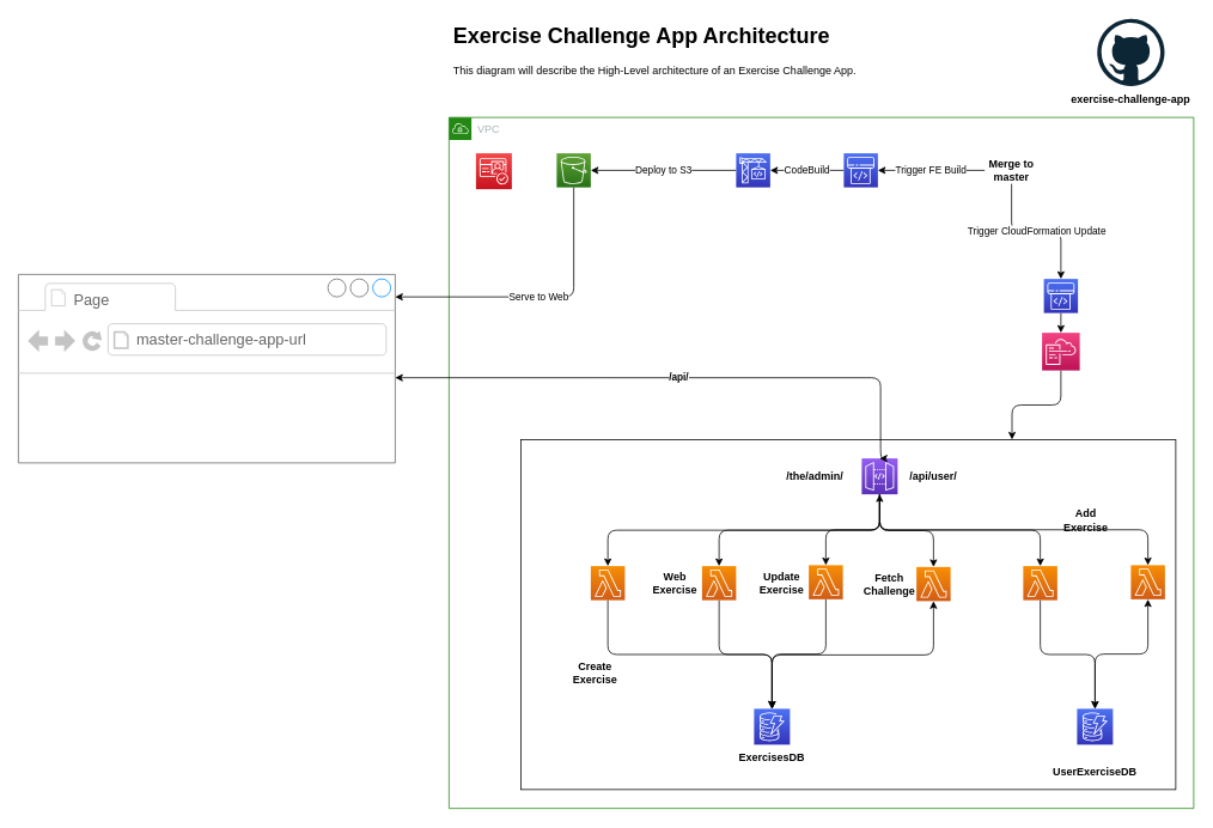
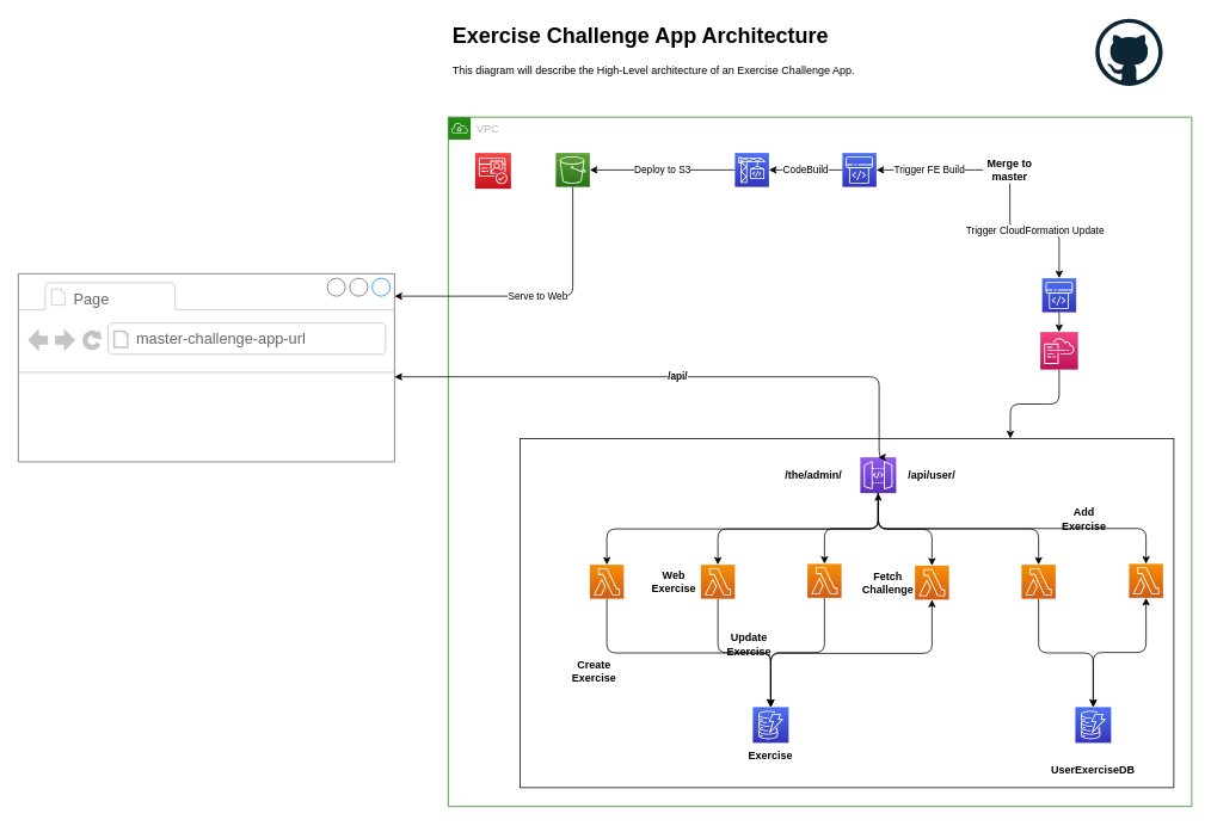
  <mxCell id="0" />
  <mxCell id="1" parent="0" />
  <mxCell id="2" value="VPC" style="points=[[0,0],[0.25,0],[0.5,0],[0.75,0],[1,0],[1,0.25],[1,0.5],[1,0.75],[1,1],[0.75,1],[0.5,1],[0.25,1],[0,1],[0,0.75],[0,0.5],[0,0.25]];outlineConnect=0;gradientColor=none;html=1;whiteSpace=wrap;fontSize=12;fontStyle=0;container=1;pointerEvents=0;collapsible=0;recursiveResize=0;shape=mxgraph.aws4.group;grIcon=mxgraph.aws4.group_vpc;strokeColor=#248814;fillColor=none;verticalAlign=top;align=left;spacingLeft=30;fontColor=#AAB7B8;dashed=0;" vertex="1" parent="1"><mxGeometry x="500" y="130" width="830" height="770" as="geometry" /></mxCell>
  <mxCell id="3" value="" style="rounded=0;whiteSpace=wrap;html=1;" vertex="1" parent="2"><mxGeometry x="80" y="359" width="730" height="390" as="geometry" /></mxCell>
  <mxCell id="4" value="Deploy to S3" style="edgeStyle=orthogonalEdgeStyle;rounded=0;orthogonalLoop=1;jettySize=auto;html=1;exitX=0;exitY=0.5;exitDx=0;exitDy=0;exitPerimeter=0;entryX=1;entryY=0.5;entryDx=0;entryDy=0;entryPerimeter=0;" edge="1" parent="2" source="5" target="8"><mxGeometry relative="1" as="geometry" /></mxCell>
  <mxCell id="5" value="" style="sketch=0;points=[[0,0,0],[0.25,0,0],[0.5,0,0],[0.75,0,0],[1,0,0],[0,1,0],[0.25,1,0],[0.5,1,0],[0.75,1,0],[1,1,0],[0,0.25,0],[0,0.5,0],[0,0.75,0],[1,0.25,0],[1,0.5,0],[1,0.75,0]];outlineConnect=0;fontColor=#232F3E;gradientColor=#4D72F3;gradientDirection=north;fillColor=#3334B9;strokeColor=#ffffff;dashed=0;verticalLabelPosition=bottom;verticalAlign=top;align=center;html=1;fontSize=12;fontStyle=0;aspect=fixed;shape=mxgraph.aws4.resourceIcon;resIcon=mxgraph.aws4.codebuild;" vertex="1" parent="2"><mxGeometry x="320" y="40" width="38" height="38" as="geometry" /></mxCell>
  <mxCell id="6" value="CodeBuild" style="edgeStyle=orthogonalEdgeStyle;rounded=0;orthogonalLoop=1;jettySize=auto;html=1;exitX=0;exitY=0.5;exitDx=0;exitDy=0;exitPerimeter=0;entryX=1;entryY=0.5;entryDx=0;entryDy=0;entryPerimeter=0;" edge="1" parent="2" source="7" target="5"><mxGeometry relative="1" as="geometry" /></mxCell>
  <mxCell id="7" value="" style="sketch=0;points=[[0,0,0],[0.25,0,0],[0.5,0,0],[0.75,0,0],[1,0,0],[0,1,0],[0.25,1,0],[0.5,1,0],[0.75,1,0],[1,1,0],[0,0.25,0],[0,0.5,0],[0,0.75,0],[1,0.25,0],[1,0.5,0],[1,0.75,0]];outlineConnect=0;fontColor=#232F3E;gradientColor=#4D72F3;gradientDirection=north;fillColor=#3334B9;strokeColor=#ffffff;dashed=0;verticalLabelPosition=bottom;verticalAlign=top;align=center;html=1;fontSize=12;fontStyle=0;aspect=fixed;shape=mxgraph.aws4.resourceIcon;resIcon=mxgraph.aws4.codepipeline;" vertex="1" parent="2"><mxGeometry x="440" y="40" width="38" height="38" as="geometry" /></mxCell>
  <mxCell id="8" value="" style="sketch=0;points=[[0,0,0],[0.25,0,0],[0.5,0,0],[0.75,0,0],[1,0,0],[0,1,0],[0.25,1,0],[0.5,1,0],[0.75,1,0],[1,1,0],[0,0.25,0],[0,0.5,0],[0,0.75,0],[1,0.25,0],[1,0.5,0],[1,0.75,0]];outlineConnect=0;fontColor=#232F3E;gradientColor=#60A337;gradientDirection=north;fillColor=#277116;strokeColor=#ffffff;dashed=0;verticalLabelPosition=bottom;verticalAlign=top;align=center;html=1;fontSize=12;fontStyle=0;aspect=fixed;shape=mxgraph.aws4.resourceIcon;resIcon=mxgraph.aws4.s3;" vertex="1" parent="2"><mxGeometry x="120" y="40" width="38" height="38" as="geometry" /></mxCell>
  <mxCell id="9" value="Trigger FE Build" style="edgeStyle=orthogonalEdgeStyle;rounded=0;orthogonalLoop=1;jettySize=auto;html=1;exitX=0;exitY=0.5;exitDx=0;exitDy=0;entryX=1;entryY=0.5;entryDx=0;entryDy=0;entryPerimeter=0;" edge="1" parent="2" source="11" target="7"><mxGeometry relative="1" as="geometry" /></mxCell>
  <mxCell id="10" value="Trigger CloudFormation Update" style="edgeStyle=orthogonalEdgeStyle;rounded=1;orthogonalLoop=1;jettySize=auto;html=1;exitX=0.5;exitY=1;exitDx=0;exitDy=0;entryX=0.5;entryY=0;entryDx=0;entryDy=0;entryPerimeter=0;startArrow=none;startFill=0;" edge="1" parent="2" source="11" target="45"><mxGeometry relative="1" as="geometry" /></mxCell>
  <mxCell id="11" value="Merge to master" style="text;html=1;strokeColor=none;fillColor=none;align=center;verticalAlign=middle;whiteSpace=wrap;rounded=0;fontStyle=1" vertex="1" parent="2"><mxGeometry x="597" y="44" width="60" height="30" as="geometry" /></mxCell>
  <mxCell id="12" value="" style="sketch=0;points=[[0,0,0],[0.25,0,0],[0.5,0,0],[0.75,0,0],[1,0,0],[0,1,0],[0.25,1,0],[0.5,1,0],[0.75,1,0],[1,1,0],[0,0.25,0],[0,0.5,0],[0,0.75,0],[1,0.25,0],[1,0.5,0],[1,0.75,0]];outlineConnect=0;fontColor=#232F3E;gradientColor=#4D72F3;gradientDirection=north;fillColor=#3334B9;strokeColor=#ffffff;dashed=0;verticalLabelPosition=bottom;verticalAlign=top;align=center;html=1;fontSize=12;fontStyle=0;aspect=fixed;shape=mxgraph.aws4.resourceIcon;resIcon=mxgraph.aws4.dynamodb;" vertex="1" parent="2"><mxGeometry x="700" y="659" width="40" height="40" as="geometry" /></mxCell>
  <mxCell id="13" value="" style="group" vertex="1" connectable="0" parent="2"><mxGeometry x="20" y="40" width="60" height="70" as="geometry" /></mxCell>
  <mxCell id="14" value="" style="sketch=0;points=[[0,0,0],[0.25,0,0],[0.5,0,0],[0.75,0,0],[1,0,0],[0,1,0],[0.25,1,0],[0.5,1,0],[0.75,1,0],[1,1,0],[0,0.25,0],[0,0.5,0],[0,0.75,0],[1,0.25,0],[1,0.5,0],[1,0.75,0]];outlineConnect=0;fontColor=#232F3E;gradientColor=#F54749;gradientDirection=north;fillColor=#C7131F;strokeColor=#ffffff;dashed=0;verticalLabelPosition=bottom;verticalAlign=top;align=center;html=1;fontSize=12;fontStyle=0;aspect=fixed;shape=mxgraph.aws4.resourceIcon;resIcon=mxgraph.aws4.cognito;" vertex="1" parent="13"><mxGeometry x="10" width="40" height="40" as="geometry" /></mxCell>
  <mxCell id="15" value="UserExerciseDB" style="text;html=1;strokeColor=none;fillColor=none;align=center;verticalAlign=middle;whiteSpace=wrap;rounded=0;fontStyle=1" vertex="1" parent="2"><mxGeometry x="690" y="714" width="60" height="30" as="geometry" /></mxCell>
  <mxCell id="16" style="edgeStyle=orthogonalEdgeStyle;rounded=1;orthogonalLoop=1;jettySize=auto;html=1;exitX=0.5;exitY=1;exitDx=0;exitDy=0;exitPerimeter=0;entryX=0.5;entryY=0;entryDx=0;entryDy=0;entryPerimeter=0;" edge="1" parent="2" source="47" target="23"><mxGeometry relative="1" as="geometry" /></mxCell>
  <mxCell id="17" style="edgeStyle=orthogonalEdgeStyle;rounded=1;orthogonalLoop=1;jettySize=auto;html=1;exitX=0.5;exitY=1;exitDx=0;exitDy=0;exitPerimeter=0;entryX=0.5;entryY=0;entryDx=0;entryDy=0;entryPerimeter=0;" edge="1" parent="2" source="47" target="26"><mxGeometry relative="1" as="geometry" /></mxCell>
  <mxCell id="18" style="edgeStyle=orthogonalEdgeStyle;rounded=1;orthogonalLoop=1;jettySize=auto;html=1;exitX=0.5;exitY=1;exitDx=0;exitDy=0;exitPerimeter=0;entryX=0.5;entryY=0;entryDx=0;entryDy=0;entryPerimeter=0;" edge="1" parent="2" source="47" target="29"><mxGeometry relative="1" as="geometry" /></mxCell>
  <mxCell id="19" style="edgeStyle=orthogonalEdgeStyle;rounded=1;orthogonalLoop=1;jettySize=auto;html=1;exitX=0.5;exitY=1;exitDx=0;exitDy=0;exitPerimeter=0;entryX=0.5;entryY=0;entryDx=0;entryDy=0;entryPerimeter=0;startArrow=classic;startFill=1;" edge="1" parent="2" source="47" target="38"><mxGeometry relative="1" as="geometry" /></mxCell>
  <mxCell id="20" style="edgeStyle=orthogonalEdgeStyle;rounded=1;orthogonalLoop=1;jettySize=auto;html=1;exitX=0.5;exitY=1;exitDx=0;exitDy=0;exitPerimeter=0;entryX=0.5;entryY=0;entryDx=0;entryDy=0;entryPerimeter=0;" edge="1" parent="2" source="47" target="35"><mxGeometry relative="1" as="geometry" /></mxCell>
  <mxCell id="21" style="edgeStyle=orthogonalEdgeStyle;rounded=1;orthogonalLoop=1;jettySize=auto;html=1;exitX=0.5;exitY=1;exitDx=0;exitDy=0;exitPerimeter=0;entryX=0.5;entryY=0;entryDx=0;entryDy=0;entryPerimeter=0;startArrow=none;startFill=0;" edge="1" parent="2" source="47" target="41"><mxGeometry relative="1" as="geometry" /></mxCell>
  <mxCell id="22" style="edgeStyle=orthogonalEdgeStyle;rounded=1;orthogonalLoop=1;jettySize=auto;html=1;exitX=0.5;exitY=1;exitDx=0;exitDy=0;exitPerimeter=0;entryX=0.5;entryY=0;entryDx=0;entryDy=0;entryPerimeter=0;" edge="1" parent="2" source="23" target="32"><mxGeometry relative="1" as="geometry" /></mxCell>
  <mxCell id="23" value="" style="sketch=0;points=[[0,0,0],[0.25,0,0],[0.5,0,0],[0.75,0,0],[1,0,0],[0,1,0],[0.25,1,0],[0.5,1,0],[0.75,1,0],[1,1,0],[0,0.25,0],[0,0.5,0],[0,0.75,0],[1,0.25,0],[1,0.5,0],[1,0.75,0]];outlineConnect=0;fontColor=#232F3E;gradientColor=#F78E04;gradientDirection=north;fillColor=#D05C17;strokeColor=#ffffff;dashed=0;verticalLabelPosition=bottom;verticalAlign=top;align=center;html=1;fontSize=12;fontStyle=0;aspect=fixed;shape=mxgraph.aws4.resourceIcon;resIcon=mxgraph.aws4.lambda;" vertex="1" parent="2"><mxGeometry x="158" y="500" width="38" height="38" as="geometry" /></mxCell>
  <mxCell id="24" value="Create Exercise" style="text;html=1;strokeColor=none;fillColor=none;align=center;verticalAlign=middle;whiteSpace=wrap;rounded=0;fontStyle=1" vertex="1" parent="2"><mxGeometry x="133" y="604" width="60" height="30" as="geometry" /></mxCell>
  <mxCell id="25" style="edgeStyle=orthogonalEdgeStyle;rounded=1;orthogonalLoop=1;jettySize=auto;html=1;exitX=0.5;exitY=1;exitDx=0;exitDy=0;exitPerimeter=0;entryX=0.5;entryY=0;entryDx=0;entryDy=0;entryPerimeter=0;" edge="1" parent="2" source="26" target="32"><mxGeometry relative="1" as="geometry" /></mxCell>
  <mxCell id="26" value="" style="sketch=0;points=[[0,0,0],[0.25,0,0],[0.5,0,0],[0.75,0,0],[1,0,0],[0,1,0],[0.25,1,0],[0.5,1,0],[0.75,1,0],[1,1,0],[0,0.25,0],[0,0.5,0],[0,0.75,0],[1,0.25,0],[1,0.5,0],[1,0.75,0]];outlineConnect=0;fontColor=#232F3E;gradientColor=#F78E04;gradientDirection=north;fillColor=#D05C17;strokeColor=#ffffff;dashed=0;verticalLabelPosition=bottom;verticalAlign=top;align=center;html=1;fontSize=12;fontStyle=0;aspect=fixed;shape=mxgraph.aws4.resourceIcon;resIcon=mxgraph.aws4.lambda;" vertex="1" parent="2"><mxGeometry x="282" y="500" width="38" height="38" as="geometry" /></mxCell>
  <mxCell id="27" value="Web Exercise" style="text;html=1;strokeColor=none;fillColor=none;align=center;verticalAlign=middle;whiteSpace=wrap;rounded=0;fontStyle=1" vertex="1" parent="2"><mxGeometry x="222" y="504" width="60" height="30" as="geometry" /></mxCell>
  <mxCell id="28" style="edgeStyle=orthogonalEdgeStyle;rounded=1;orthogonalLoop=1;jettySize=auto;html=1;exitX=0.5;exitY=1;exitDx=0;exitDy=0;exitPerimeter=0;entryX=0.5;entryY=0;entryDx=0;entryDy=0;entryPerimeter=0;" edge="1" parent="2" source="29" target="32"><mxGeometry relative="1" as="geometry" /></mxCell>
  <mxCell id="29" value="" style="sketch=0;points=[[0,0,0],[0.25,0,0],[0.5,0,0],[0.75,0,0],[1,0,0],[0,1,0],[0.25,1,0],[0.5,1,0],[0.75,1,0],[1,1,0],[0,0.25,0],[0,0.5,0],[0,0.75,0],[1,0.25,0],[1,0.5,0],[1,0.75,0]];outlineConnect=0;fontColor=#232F3E;gradientColor=#F78E04;gradientDirection=north;fillColor=#D05C17;strokeColor=#ffffff;dashed=0;verticalLabelPosition=bottom;verticalAlign=top;align=center;html=1;fontSize=12;fontStyle=0;aspect=fixed;shape=mxgraph.aws4.resourceIcon;resIcon=mxgraph.aws4.lambda;" vertex="1" parent="2"><mxGeometry x="401" y="499" width="38" height="38" as="geometry" /></mxCell>
- <mxCell id="30" value="Update Exercise" style="text;html=1;strokeColor=none;fillColor=none;align=center;verticalAlign=middle;whiteSpace=wrap;rounded=0;fontStyle=1" vertex="1" parent="2"><mxGeometry x="341" y="504" width="60" height="30" as="geometry" /></mxCell>
+ <mxCell id="30" value="Update Exercise" style="text;html=1;strokeColor=none;fillColor=none;align=center;verticalAlign=middle;whiteSpace=wrap;rounded=0;fontStyle=1" vertex="1" parent="2"><mxGeometry x="306" y="574" width="60" height="30" as="geometry" /></mxCell>
  <mxCell id="31" value="" style="group" vertex="1" connectable="0" parent="2"><mxGeometry x="330" y="659" width="60" height="70" as="geometry" /></mxCell>
  <mxCell id="32" value="" style="sketch=0;points=[[0,0,0],[0.25,0,0],[0.5,0,0],[0.75,0,0],[1,0,0],[0,1,0],[0.25,1,0],[0.5,1,0],[0.75,1,0],[1,1,0],[0,0.25,0],[0,0.5,0],[0,0.75,0],[1,0.25,0],[1,0.5,0],[1,0.75,0]];outlineConnect=0;fontColor=#232F3E;gradientColor=#4D72F3;gradientDirection=north;fillColor=#3334B9;strokeColor=#ffffff;dashed=0;verticalLabelPosition=bottom;verticalAlign=top;align=center;html=1;fontSize=12;fontStyle=0;aspect=fixed;shape=mxgraph.aws4.resourceIcon;resIcon=mxgraph.aws4.dynamodb;" vertex="1" parent="31"><mxGeometry x="10" width="40" height="40" as="geometry" /></mxCell>
- <mxCell id="33" value="ExercisesDB" style="text;html=1;strokeColor=none;fillColor=none;align=center;verticalAlign=middle;whiteSpace=wrap;rounded=0;fontStyle=1" vertex="1" parent="31"><mxGeometry y="40" width="60" height="30" as="geometry" /></mxCell>
+ <mxCell id="33" value="Exercise" style="text;html=1;strokeColor=none;fillColor=none;align=center;verticalAlign=middle;whiteSpace=wrap;rounded=0;fontStyle=1" vertex="1" parent="31"><mxGeometry y="40" width="60" height="30" as="geometry" /></mxCell>
  <mxCell id="34" style="edgeStyle=orthogonalEdgeStyle;rounded=1;orthogonalLoop=1;jettySize=auto;html=1;exitX=0.5;exitY=1;exitDx=0;exitDy=0;exitPerimeter=0;entryX=0.5;entryY=0;entryDx=0;entryDy=0;entryPerimeter=0;startArrow=none;startFill=0;" edge="1" parent="2" source="35" target="12"><mxGeometry relative="1" as="geometry" /></mxCell>
  <mxCell id="35" value="" style="sketch=0;points=[[0,0,0],[0.25,0,0],[0.5,0,0],[0.75,0,0],[1,0,0],[0,1,0],[0.25,1,0],[0.5,1,0],[0.75,1,0],[1,1,0],[0,0.25,0],[0,0.5,0],[0,0.75,0],[1,0.25,0],[1,0.5,0],[1,0.75,0]];outlineConnect=0;fontColor=#232F3E;gradientColor=#F78E04;gradientDirection=north;fillColor=#D05C17;strokeColor=#ffffff;dashed=0;verticalLabelPosition=bottom;verticalAlign=top;align=center;html=1;fontSize=12;fontStyle=0;aspect=fixed;shape=mxgraph.aws4.resourceIcon;resIcon=mxgraph.aws4.lambda;" vertex="1" parent="2"><mxGeometry x="640" y="500" width="38" height="38" as="geometry" /></mxCell>
  <mxCell id="36" value="Add Exercise" style="text;html=1;strokeColor=none;fillColor=none;align=center;verticalAlign=middle;whiteSpace=wrap;rounded=0;fontStyle=1" vertex="1" parent="2"><mxGeometry x="680" y="434" width="60" height="30" as="geometry" /></mxCell>
  <mxCell id="37" style="edgeStyle=orthogonalEdgeStyle;rounded=1;orthogonalLoop=1;jettySize=auto;html=1;exitX=0.5;exitY=1;exitDx=0;exitDy=0;exitPerimeter=0;entryX=0.5;entryY=0;entryDx=0;entryDy=0;entryPerimeter=0;startArrow=classic;startFill=1;" edge="1" parent="2" source="38" target="32"><mxGeometry relative="1" as="geometry" /></mxCell>
  <mxCell id="38" value="" style="sketch=0;points=[[0,0,0],[0.25,0,0],[0.5,0,0],[0.75,0,0],[1,0,0],[0,1,0],[0.25,1,0],[0.5,1,0],[0.75,1,0],[1,1,0],[0,0.25,0],[0,0.5,0],[0,0.75,0],[1,0.25,0],[1,0.5,0],[1,0.75,0]];outlineConnect=0;fontColor=#232F3E;gradientColor=#F78E04;gradientDirection=north;fillColor=#D05C17;strokeColor=#ffffff;dashed=0;verticalLabelPosition=bottom;verticalAlign=top;align=center;html=1;fontSize=12;fontStyle=0;aspect=fixed;shape=mxgraph.aws4.resourceIcon;resIcon=mxgraph.aws4.lambda;" vertex="1" parent="2"><mxGeometry x="521" y="501" width="38" height="38" as="geometry" /></mxCell>
  <mxCell id="39" value="Fetch Challenge" style="text;html=1;strokeColor=none;fillColor=none;align=center;verticalAlign=middle;whiteSpace=wrap;rounded=0;fontStyle=1" vertex="1" parent="2"><mxGeometry x="461" y="505" width="60" height="30" as="geometry" /></mxCell>
  <mxCell id="40" style="edgeStyle=orthogonalEdgeStyle;rounded=1;orthogonalLoop=1;jettySize=auto;html=1;exitX=0.5;exitY=1;exitDx=0;exitDy=0;exitPerimeter=0;entryX=0.5;entryY=0;entryDx=0;entryDy=0;entryPerimeter=0;startArrow=classic;startFill=1;" edge="1" parent="2" source="41" target="12"><mxGeometry relative="1" as="geometry" /></mxCell>
  <mxCell id="41" value="" style="sketch=0;points=[[0,0,0],[0.25,0,0],[0.5,0,0],[0.75,0,0],[1,0,0],[0,1,0],[0.25,1,0],[0.5,1,0],[0.75,1,0],[1,1,0],[0,0.25,0],[0,0.5,0],[0,0.75,0],[1,0.25,0],[1,0.5,0],[1,0.75,0]];outlineConnect=0;fontColor=#232F3E;gradientColor=#F78E04;gradientDirection=north;fillColor=#D05C17;strokeColor=#ffffff;dashed=0;verticalLabelPosition=bottom;verticalAlign=top;align=center;html=1;fontSize=12;fontStyle=0;aspect=fixed;shape=mxgraph.aws4.resourceIcon;resIcon=mxgraph.aws4.lambda;" vertex="1" parent="2"><mxGeometry x="760" y="499" width="38" height="38" as="geometry" /></mxCell>
  <mxCell id="42" style="edgeStyle=orthogonalEdgeStyle;rounded=1;orthogonalLoop=1;jettySize=auto;html=1;exitX=0.5;exitY=1;exitDx=0;exitDy=0;exitPerimeter=0;entryX=0.75;entryY=0;entryDx=0;entryDy=0;startArrow=none;startFill=0;" edge="1" parent="2" source="43" target="3"><mxGeometry relative="1" as="geometry" /></mxCell>
  <mxCell id="43" value="" style="sketch=0;points=[[0,0,0],[0.25,0,0],[0.5,0,0],[0.75,0,0],[1,0,0],[0,1,0],[0.25,1,0],[0.5,1,0],[0.75,1,0],[1,1,0],[0,0.25,0],[0,0.5,0],[0,0.75,0],[1,0.25,0],[1,0.5,0],[1,0.75,0]];points=[[0,0,0],[0.25,0,0],[0.5,0,0],[0.75,0,0],[1,0,0],[0,1,0],[0.25,1,0],[0.5,1,0],[0.75,1,0],[1,1,0],[0,0.25,0],[0,0.5,0],[0,0.75,0],[1,0.25,0],[1,0.5,0],[1,0.75,0]];outlineConnect=0;fontColor=#232F3E;gradientColor=#F34482;gradientDirection=north;fillColor=#BC1356;strokeColor=#ffffff;dashed=0;verticalLabelPosition=bottom;verticalAlign=top;align=center;html=1;fontSize=12;fontStyle=0;aspect=fixed;shape=mxgraph.aws4.resourceIcon;resIcon=mxgraph.aws4.cloudformation;" vertex="1" parent="2"><mxGeometry x="661" y="240" width="42" height="42" as="geometry" /></mxCell>
  <mxCell id="44" style="edgeStyle=orthogonalEdgeStyle;rounded=1;orthogonalLoop=1;jettySize=auto;html=1;exitX=0.5;exitY=1;exitDx=0;exitDy=0;exitPerimeter=0;entryX=0.5;entryY=0;entryDx=0;entryDy=0;entryPerimeter=0;startArrow=none;startFill=0;" edge="1" parent="2" source="45" target="43"><mxGeometry relative="1" as="geometry" /></mxCell>
  <mxCell id="45" value="" style="sketch=0;points=[[0,0,0],[0.25,0,0],[0.5,0,0],[0.75,0,0],[1,0,0],[0,1,0],[0.25,1,0],[0.5,1,0],[0.75,1,0],[1,1,0],[0,0.25,0],[0,0.5,0],[0,0.75,0],[1,0.25,0],[1,0.5,0],[1,0.75,0]];outlineConnect=0;fontColor=#232F3E;gradientColor=#4D72F3;gradientDirection=north;fillColor=#3334B9;strokeColor=#ffffff;dashed=0;verticalLabelPosition=bottom;verticalAlign=top;align=center;html=1;fontSize=12;fontStyle=0;aspect=fixed;shape=mxgraph.aws4.resourceIcon;resIcon=mxgraph.aws4.codepipeline;" vertex="1" parent="2"><mxGeometry x="663" y="180" width="38" height="38" as="geometry" /></mxCell>
  <mxCell id="46" value="" style="group" vertex="1" connectable="0" parent="2"><mxGeometry x="378" y="380" width="202" height="40" as="geometry" /></mxCell>
  <mxCell id="47" value="" style="sketch=0;points=[[0,0,0],[0.25,0,0],[0.5,0,0],[0.75,0,0],[1,0,0],[0,1,0],[0.25,1,0],[0.5,1,0],[0.75,1,0],[1,1,0],[0,0.25,0],[0,0.5,0],[0,0.75,0],[1,0.25,0],[1,0.5,0],[1,0.75,0]];outlineConnect=0;fontColor=#232F3E;gradientColor=#945DF2;gradientDirection=north;fillColor=#5A30B5;strokeColor=#ffffff;dashed=0;verticalLabelPosition=bottom;verticalAlign=top;align=center;html=1;fontSize=12;fontStyle=0;aspect=fixed;shape=mxgraph.aws4.resourceIcon;resIcon=mxgraph.aws4.api_gateway;" vertex="1" parent="46"><mxGeometry x="82" width="40" height="40" as="geometry" /></mxCell>
  <mxCell id="48" value="/the/admin/" style="text;html=1;strokeColor=none;fillColor=none;align=center;verticalAlign=middle;whiteSpace=wrap;rounded=0;fontStyle=1" vertex="1" parent="46"><mxGeometry y="5" width="60" height="30" as="geometry" /></mxCell>
  <mxCell id="49" value="/api/user/" style="text;html=1;strokeColor=none;fillColor=none;align=center;verticalAlign=middle;whiteSpace=wrap;rounded=0;fontStyle=1" vertex="1" parent="46"><mxGeometry x="132" y="5" width="60" height="30" as="geometry" /></mxCell>
  <mxCell id="50" value="&lt;h1&gt;Exercise Challenge App Architecture&lt;/h1&gt;&lt;p&gt;This diagram will describe the High-Level architecture of an Exercise Challenge App.&amp;nbsp;&lt;/p&gt;" style="text;html=1;strokeColor=none;fillColor=none;spacing=5;spacingTop=-20;whiteSpace=wrap;overflow=hidden;rounded=0;" vertex="1" parent="1"><mxGeometry x="500" y="20" width="490" height="120" as="geometry" /></mxCell>
  <mxCell id="51" value="" style="group" vertex="1" connectable="0" parent="1"><mxGeometry x="1190" y="20" width="140" height="105" as="geometry" /></mxCell>
  <mxCell id="52" value="" style="dashed=0;outlineConnect=0;html=1;align=center;labelPosition=center;verticalLabelPosition=bottom;verticalAlign=top;shape=mxgraph.weblogos.github" vertex="1" parent="51"><mxGeometry x="32.5" width="75" height="75" as="geometry" /></mxCell>
- <mxCell id="53" value="exercise-challenge-app" style="text;html=1;strokeColor=none;fillColor=none;align=center;verticalAlign=middle;whiteSpace=wrap;rounded=0;fontStyle=1" vertex="1" parent="51"><mxGeometry y="75" width="140" height="30" as="geometry" /></mxCell>
  <mxCell id="54" value="" style="strokeWidth=1;shadow=0;dashed=0;align=center;html=1;shape=mxgraph.mockup.containers.browserWindow;rSize=0;strokeColor=#666666;strokeColor2=#008cff;strokeColor3=#c4c4c4;mainText=,;recursiveResize=0;" vertex="1" parent="1"><mxGeometry x="20" y="305" width="420" height="210" as="geometry" /></mxCell>
  <mxCell id="55" value="Page" style="strokeWidth=1;shadow=0;dashed=0;align=center;html=1;shape=mxgraph.mockup.containers.anchor;fontSize=17;fontColor=#666666;align=left;" vertex="1" parent="54"><mxGeometry x="60" y="12" width="170" height="35" as="geometry" /></mxCell>
  <mxCell id="56" value="master-challenge-app-url" style="strokeWidth=1;shadow=0;dashed=0;align=center;html=1;shape=mxgraph.mockup.containers.anchor;rSize=0;fontSize=17;fontColor=#666666;align=left;" vertex="1" parent="54"><mxGeometry x="130" y="60" width="250" height="26" as="geometry" /></mxCell>
  <mxCell id="57" value="Serve to Web" style="edgeStyle=orthogonalEdgeStyle;rounded=1;orthogonalLoop=1;jettySize=auto;html=1;exitX=0.5;exitY=1;exitDx=0;exitDy=0;exitPerimeter=0;" edge="1" parent="1" source="8" target="54"><mxGeometry relative="1" as="geometry"><Array as="points"><mxPoint x="639" y="330" /></Array></mxGeometry></mxCell>
  <mxCell id="58" value="/api/" style="edgeStyle=orthogonalEdgeStyle;rounded=1;orthogonalLoop=1;jettySize=auto;html=1;exitX=0.5;exitY=0;exitDx=0;exitDy=0;exitPerimeter=0;entryX=1;entryY=0.548;entryDx=0;entryDy=0;entryPerimeter=0;startArrow=classic;startFill=1;fontStyle=1" edge="1" parent="1" source="47" target="54"><mxGeometry relative="1" as="geometry"><Array as="points"><mxPoint x="981" y="420" /></Array></mxGeometry></mxCell>
